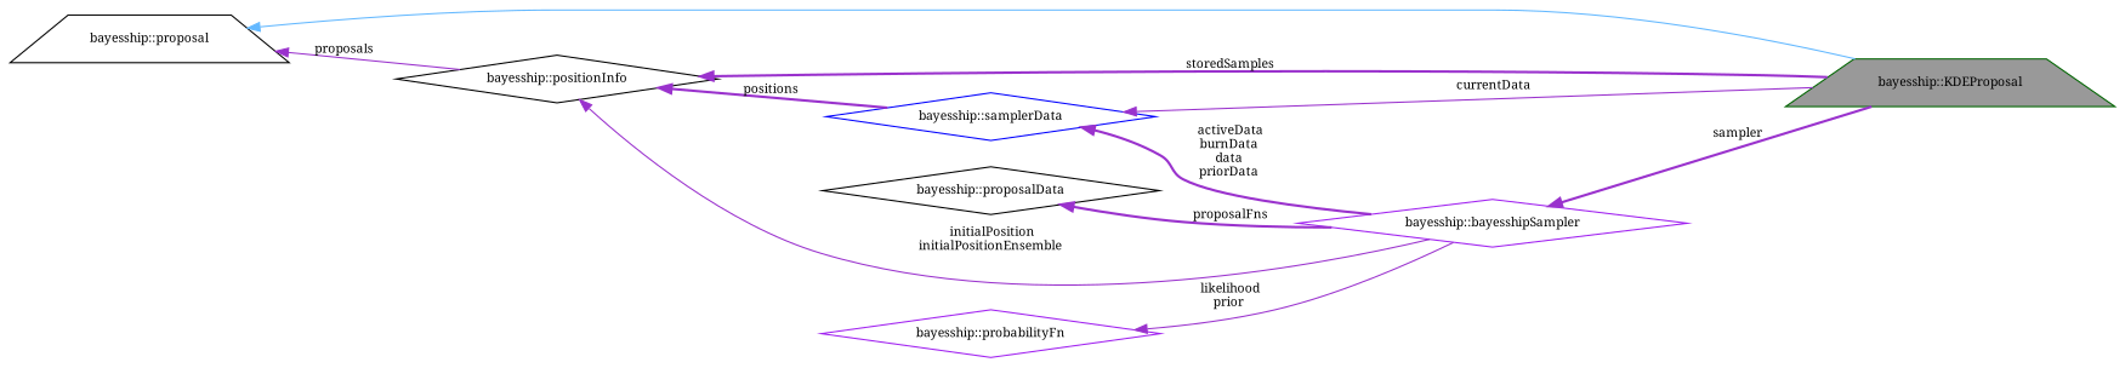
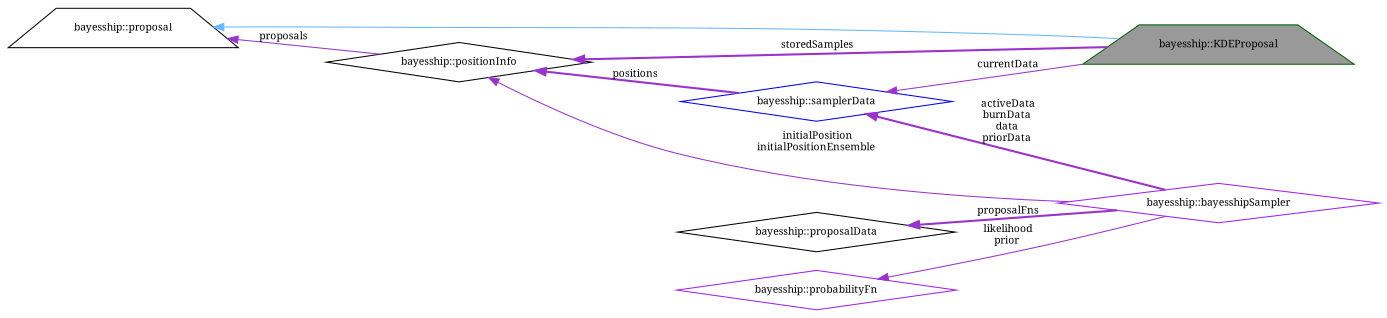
  digraph {
    fontname="Noto Serif"
    rankdir=LR
    node [color=black fillcolor=white fontname="Noto Serif" fontsize=10 shape=diamond style=filled]
    edge [color=darkorchid3 dir=back fontname="Noto Serif" fontsize=10 labelfontname=Helvetica labelfontsize=10 style=solid]
    n1 [color=darkgreen fillcolor=grey60 fontcolor=black height=0.2 label="bayesship::KDEProposal" shape=trapezium width=0.4]
    n2 [height=0.2 label="bayesship::proposal" shape=trapezium width=0.4]
    n3 [height=0.2 label="bayesship::positionInfo" width=0.4]
    n4 [height=0.2 label="bayesship::proposalData" width=0.4]
    n5 [color=purple height=0.2 label="bayesship::bayesshipSampler" width=0.4]
    n6 [color=blue height=0.2 label="bayesship::samplerData" width=0.4]
    n7 [color=purple height=0.2 label="bayesship::probabilityFn" width=0.4]
    n2 -> n1 [color=steelblue1]
    n2 -> n3 [label=" proposals"]
    n3 -> n1 [label=" storedSamples" style=bold]
    n3 -> n5 [label=" initialPosition\ninitialPositionEnsemble"]
    n3 -> n6 [label=" positions" style=bold]
    n4 -> n5 [label=" proposalFns" style=bold]
-   n5 -> n1 [label=" sampler" style=bold]
    n6 -> n1 [label=" currentData"]
    n6 -> n5 [label=" activeData\nburnData\ndata\npriorData" style=bold]
    n7 -> n5 [label=" likelihood\nprior"]
  }
